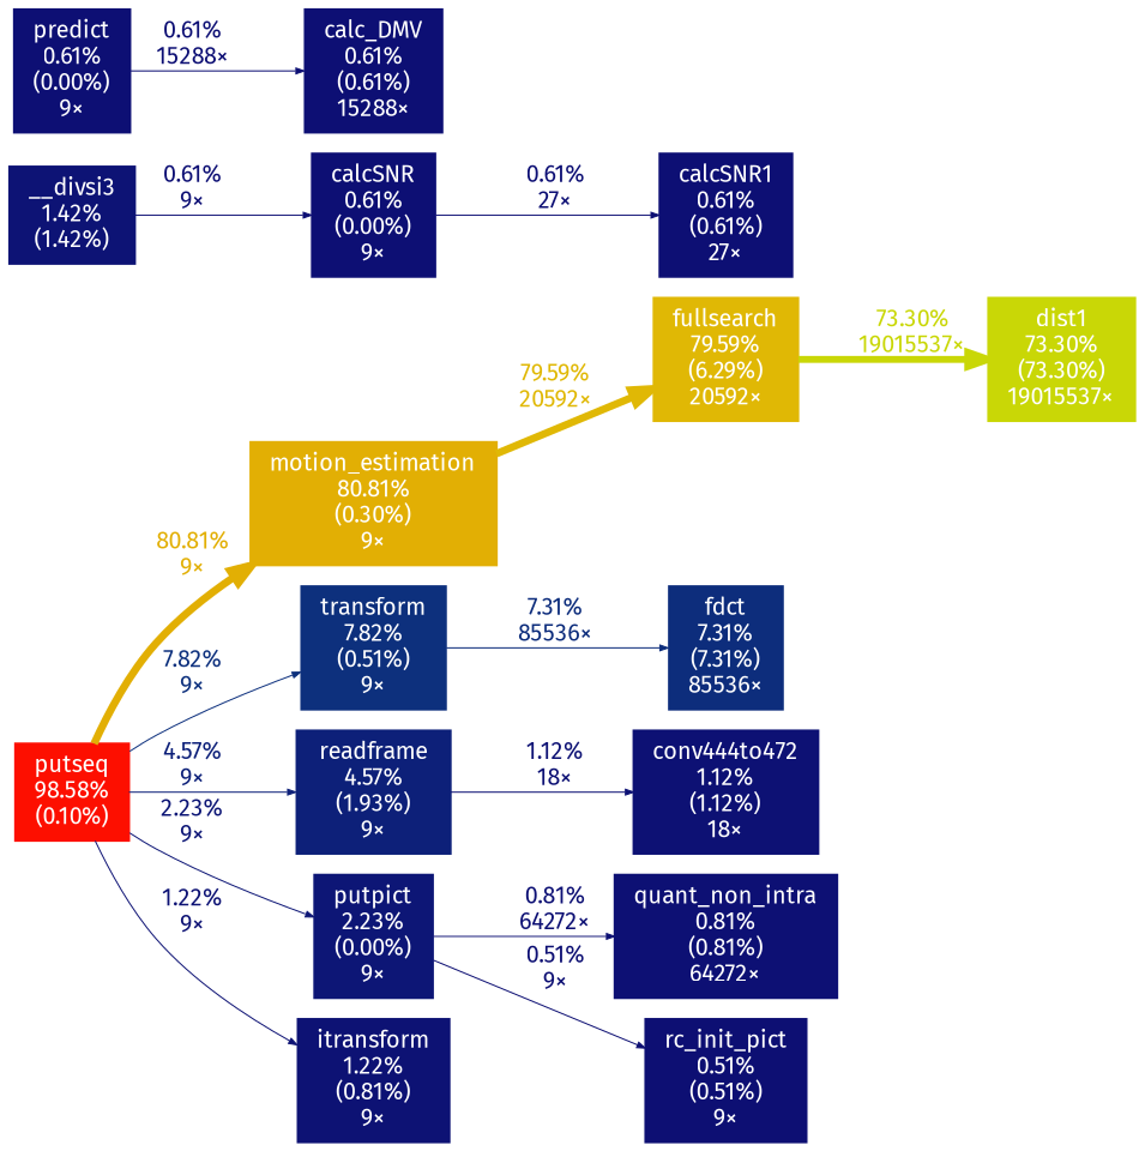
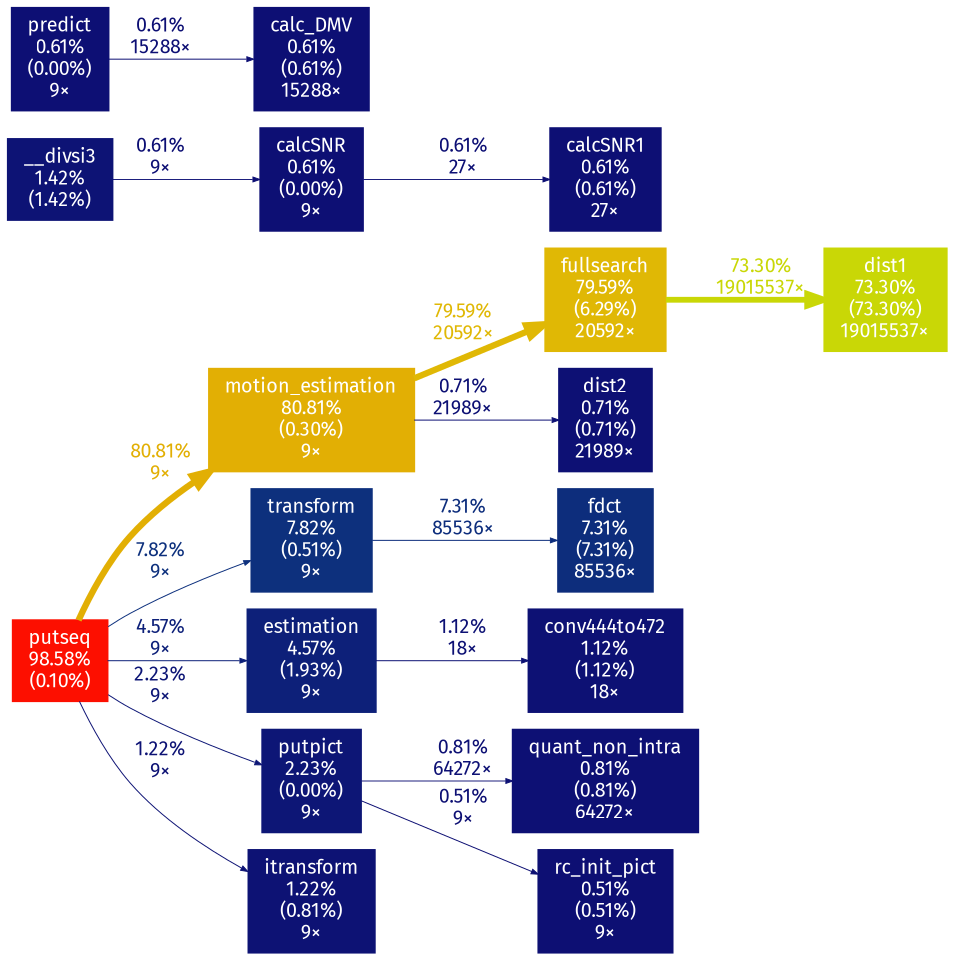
  digraph {
    fontname="Fira Sans"
    nodesep=0.125
    rankdir=LR
    ranksep=0.25
    node [color="#0d0f74" fontcolor="#ffffff" fontname="Fira Sans" fontsize=10.00 shape=box style=filled]
    edge [arrowsize=0.35 color="#0d0f74" fontcolor="#0d0f74" fontname="Fira Sans" fontsize=10.00 labeldistance=0.50 penwidth=0.50]
    n1 [color="#fd0f00" height=0 label="putseq\n98.58%\n(0.10%)" width=0]
    n2 [color="#e2af04" height=0 label="motion_estimation\n80.81%\n(0.30%)\n9×" width=0]
    n3 [color="#0d307d" height=0 label="transform\n7.82%\n(0.51%)\n9×" width=0]
-   n4 [color="#0d2079" height=0 label="readframe\n4.57%\n(1.93%)\n9×" width=0]
+   n4 [color="#0d2079" height=0 label="estimation\n4.57%\n(1.93%)\n9×" width=0]
    n5 [color="#0d1676" height=0 label="putpict\n2.23%\n(0.00%)\n9×" width=0]
    n6 [color="#0d1274" height=0 label="itransform\n1.22%\n(0.81%)\n9×" width=0]
    n7 [color="#e0b805" height=0 label="fullsearch\n79.59%\n(6.29%)\n20592×" width=0]
+   n8 [color="#0d1074" height=0 label="dist2\n0.71%\n(0.71%)\n21989×" width=0]
    n9 [color="#0d2d7c" height=0 label="fdct\n7.31%\n(7.31%)\n85536×" width=0]
    n10 [color="#0d1174" height=0 label="conv444to472\n1.12%\n(1.12%)\n18×" width=0]
    n11 [color="#0d1074" height=0 label="quant_non_intra\n0.81%\n(0.81%)\n64272×" width=0]
    n12 [color="#0d0f73" height=0 label="rc_init_pict\n0.51%\n(0.51%)\n9×" width=0]
    n13 [height=0 label="calcSNR\n0.61%\n(0.00%)\n9×" width=0]
    n14 [height=0 label="calcSNR1\n0.61%\n(0.61%)\n27×" width=0]
    n15 [height=0 label="predict\n0.61%\n(0.00%)\n9×" width=0]
    n16 [height=0 label="calc_DMV\n0.61%\n(0.61%)\n15288×" width=0]
    n17 [color="#c9d706" height=0 label="dist1\n73.30%\n(73.30%)\n19015537×" width=0]
    n18 [color="#0d1375" height=0 label="__divsi3\n1.42%\n(1.42%)" width=0]
    n1 -> n2 [arrowsize=0.90 color="#e2af04" fontcolor="#e2af04" label="80.81%\n9×" labeldistance=3.23 penwidth=3.23]
    n1 -> n3 [color="#0d307d" fontcolor="#0d307d" label="7.82%\n9×"]
    n1 -> n4 [color="#0d2079" fontcolor="#0d2079" label="4.57%\n9×"]
    n1 -> n5 [color="#0d1676" fontcolor="#0d1676" label="2.23%\n9×"]
    n1 -> n6 [color="#0d1274" fontcolor="#0d1274" label="1.22%\n9×"]
    n2 -> n7 [arrowsize=0.89 color="#e0b805" fontcolor="#e0b805" label="79.59%\n20592×" labeldistance=3.18 penwidth=3.18]
+   n2 -> n8 [color="#0d1074" fontcolor="#0d1074" label="0.71%\n21989×"]
    n3 -> n9 [color="#0d2d7c" fontcolor="#0d2d7c" label="7.31%\n85536×"]
    n4 -> n10 [color="#0d1174" fontcolor="#0d1174" label="1.12%\n18×"]
    n5 -> n11 [color="#0d1074" fontcolor="#0d1074" label="0.81%\n64272×"]
    n5 -> n12 [color="#0d0f73" fontcolor="#0d0f73" label="0.51%\n9×"]
    n7 -> n17 [arrowsize=0.86 color="#c9d706" fontcolor="#c9d706" label="73.30%\n19015537×" labeldistance=2.93 penwidth=2.93]
    n13 -> n14 [label="0.61%\n27×"]
    n15 -> n16 [label="0.61%\n15288×"]
    n18 -> n13 [label="0.61%\n9×"]
  }
